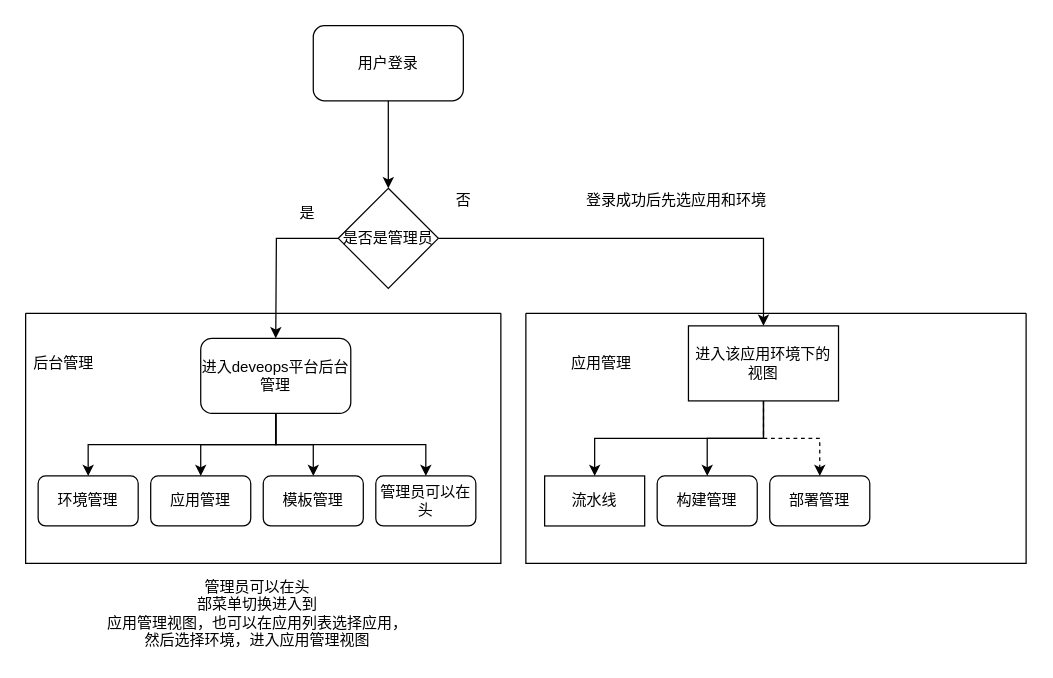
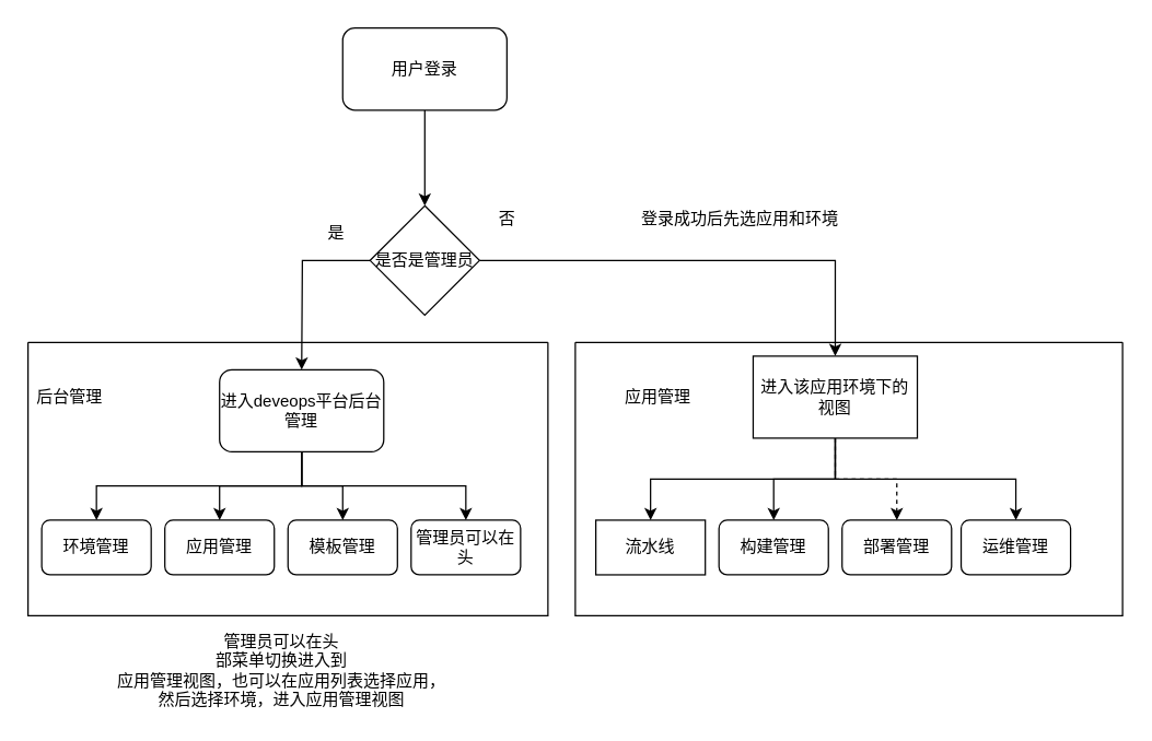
  <mxCell id="0" />
  <mxCell id="1" parent="0" />
  <mxCell id="2" style="edgeStyle=orthogonalEdgeStyle;rounded=0;orthogonalLoop=1;jettySize=auto;html=1;exitX=0.5;exitY=1;exitDx=0;exitDy=0;" parent="1" source="3" target="6" edge="1"><mxGeometry relative="1" as="geometry" /></mxCell>
  <mxCell id="3" value="用户登录" style="rounded=1;whiteSpace=wrap;html=1;" parent="1" vertex="1"><mxGeometry x="250" y="20" width="120" height="60" as="geometry" /></mxCell>
  <mxCell id="4" style="edgeStyle=orthogonalEdgeStyle;rounded=0;orthogonalLoop=1;jettySize=auto;html=1;exitX=0;exitY=0.5;exitDx=0;exitDy=0;" parent="1" source="6" edge="1"><mxGeometry relative="1" as="geometry"><mxPoint x="220" y="270" as="targetPoint" /></mxGeometry></mxCell>
  <mxCell id="5" style="edgeStyle=orthogonalEdgeStyle;rounded=0;orthogonalLoop=1;jettySize=auto;html=1;exitX=1;exitY=0.5;exitDx=0;exitDy=0;entryX=0.5;entryY=0;entryDx=0;entryDy=0;" parent="1" source="6" target="24" edge="1"><mxGeometry relative="1" as="geometry"><mxPoint x="610" y="250" as="targetPoint" /></mxGeometry></mxCell>
  <mxCell id="6" value="是否是管理员" style="rhombus;whiteSpace=wrap;html=1;" parent="1" vertex="1"><mxGeometry x="270" y="150" width="80" height="80" as="geometry" /></mxCell>
  <mxCell id="7" value="是" style="text;html=1;align=center;verticalAlign=middle;resizable=0;points=[];autosize=1;strokeColor=none;fillColor=none;" parent="1" vertex="1"><mxGeometry x="230" y="160" width="30" height="20" as="geometry" /></mxCell>
  <mxCell id="8" value="否" style="text;html=1;align=center;verticalAlign=middle;resizable=0;points=[];autosize=1;strokeColor=none;fillColor=none;" parent="1" vertex="1"><mxGeometry x="355" y="150" width="30" height="20" as="geometry" /></mxCell>
  <mxCell id="9" style="edgeStyle=orthogonalEdgeStyle;rounded=0;orthogonalLoop=1;jettySize=auto;html=1;exitX=0.5;exitY=1;exitDx=0;exitDy=0;" parent="1" source="13" target="14" edge="1"><mxGeometry relative="1" as="geometry" /></mxCell>
  <mxCell id="10" style="edgeStyle=orthogonalEdgeStyle;rounded=0;orthogonalLoop=1;jettySize=auto;html=1;exitX=0.5;exitY=1;exitDx=0;exitDy=0;entryX=0.5;entryY=0;entryDx=0;entryDy=0;" parent="1" source="13" target="15" edge="1"><mxGeometry relative="1" as="geometry" /></mxCell>
  <mxCell id="11" style="edgeStyle=orthogonalEdgeStyle;rounded=0;orthogonalLoop=1;jettySize=auto;html=1;exitX=0.5;exitY=1;exitDx=0;exitDy=0;entryX=0.5;entryY=0;entryDx=0;entryDy=0;" parent="1" source="13" target="17" edge="1"><mxGeometry relative="1" as="geometry" /></mxCell>
  <mxCell id="12" style="edgeStyle=orthogonalEdgeStyle;rounded=0;orthogonalLoop=1;jettySize=auto;html=1;exitX=0.5;exitY=1;exitDx=0;exitDy=0;entryX=0.5;entryY=0;entryDx=0;entryDy=0;" parent="1" source="13" target="16" edge="1"><mxGeometry relative="1" as="geometry" /></mxCell>
  <mxCell id="13" value="进入deveops平台后台管理" style="rounded=1;whiteSpace=wrap;html=1;" parent="1" vertex="1"><mxGeometry x="160" y="270" width="120" height="60" as="geometry" /></mxCell>
  <mxCell id="14" value="环境管理" style="rounded=1;whiteSpace=wrap;html=1;" parent="1" vertex="1"><mxGeometry x="30" y="380" width="80" height="40" as="geometry" /></mxCell>
  <mxCell id="15" value="应用管理" style="rounded=1;whiteSpace=wrap;html=1;" parent="1" vertex="1"><mxGeometry x="120" y="380" width="80" height="40" as="geometry" /></mxCell>
  <mxCell id="16" value="模板管理" style="rounded=1;whiteSpace=wrap;html=1;" parent="1" vertex="1"><mxGeometry x="210" y="380" width="80" height="40" as="geometry" /></mxCell>
  <mxCell id="17" value="管理员可以在头" style="rounded=1;whiteSpace=wrap;html=1;" parent="1" vertex="1"><mxGeometry x="300" y="380" width="80" height="40" as="geometry" /></mxCell>
  <mxCell id="18" value="" style="swimlane;startSize=0;" parent="1" vertex="1"><mxGeometry x="20" y="250" width="380" height="200" as="geometry" /></mxCell>
  <mxCell id="19" value="后台管理" style="text;html=1;align=center;verticalAlign=middle;resizable=0;points=[];autosize=1;strokeColor=none;fillColor=none;" parent="1" vertex="1"><mxGeometry x="20" y="280" width="60" height="20" as="geometry" /></mxCell>
  <mxCell id="20" style="edgeStyle=orthogonalEdgeStyle;rounded=0;orthogonalLoop=1;jettySize=auto;html=1;exitX=0.5;exitY=1;exitDx=0;exitDy=0;fontColor=#000000;" parent="1" source="24" target="26" edge="1"><mxGeometry relative="1" as="geometry" /></mxCell>
  <mxCell id="21" style="edgeStyle=orthogonalEdgeStyle;rounded=0;orthogonalLoop=1;jettySize=auto;html=1;exitX=0.5;exitY=1;exitDx=0;exitDy=0;entryX=0.5;entryY=0;entryDx=0;entryDy=0;fontColor=#000000;" parent="1" source="24" target="27" edge="1"><mxGeometry relative="1" as="geometry" /></mxCell>
  <mxCell id="22" style="edgeStyle=orthogonalEdgeStyle;rounded=0;orthogonalLoop=1;jettySize=auto;html=1;exitX=0.5;exitY=1;exitDx=0;exitDy=0;entryX=0.5;entryY=0;entryDx=0;entryDy=0;fontColor=#000000;dashed=1;" parent="1" source="24" target="28" edge="1"><mxGeometry relative="1" as="geometry" /></mxCell>
+ <mxCell id="23" style="edgeStyle=orthogonalEdgeStyle;rounded=0;orthogonalLoop=1;jettySize=auto;html=1;exitX=0.5;exitY=1;exitDx=0;exitDy=0;fontColor=#000000;" parent="1" source="24" target="30" edge="1"><mxGeometry relative="1" as="geometry" /></mxCell>
  <mxCell id="24" value="进入该应用环境下的视图" style="whiteSpace=wrap;html=1;rounded=0;" parent="1" vertex="1"><mxGeometry x="550" y="260" width="120" height="60" as="geometry" /></mxCell>
  <mxCell id="25" value="登录成功后先选应用和环境" style="text;html=1;align=center;verticalAlign=middle;resizable=0;points=[];autosize=1;strokeColor=none;fillColor=none;" parent="1" vertex="1"><mxGeometry x="460" y="150" width="160" height="20" as="geometry" /></mxCell>
  <mxCell id="26" value="流水线" style="whiteSpace=wrap;html=1;rounded=0;" parent="1" vertex="1"><mxGeometry x="435" y="380" width="80" height="40" as="geometry" /></mxCell>
  <mxCell id="27" value="构建管理" style="rounded=1;whiteSpace=wrap;html=1;" parent="1" vertex="1"><mxGeometry x="525" y="380" width="80" height="40" as="geometry" /></mxCell>
  <mxCell id="28" value="部署管理" style="rounded=1;whiteSpace=wrap;html=1;" parent="1" vertex="1"><mxGeometry x="615" y="380" width="80" height="40" as="geometry" /></mxCell>
  <mxCell id="29" value="应用管理" style="text;html=1;align=center;verticalAlign=middle;resizable=0;points=[];autosize=1;strokeColor=none;fillColor=none;fontColor=#000000;" parent="1" vertex="1"><mxGeometry x="450" y="280" width="60" height="20" as="geometry" /></mxCell>
+ <mxCell id="30" value="运维管理" style="rounded=1;whiteSpace=wrap;html=1;" parent="1" vertex="1"><mxGeometry x="702" y="380" width="80" height="40" as="geometry" /></mxCell>
  <mxCell id="31" value="" style="swimlane;startSize=0;fontColor=#000000;" parent="1" vertex="1"><mxGeometry x="420" y="250" width="400" height="200" as="geometry" /></mxCell>
  <mxCell id="32" value="管理员可以在头&lt;br&gt;部菜单切换进入到&lt;br&gt;应用管理视图，也可以在应用列表选择应用，&lt;br&gt;然后选择环境，进入应用管理视图" style="text;html=1;align=center;verticalAlign=middle;resizable=0;points=[];autosize=1;strokeColor=none;fillColor=none;fontColor=#000000;" parent="1" vertex="1"><mxGeometry x="75" y="460" width="260" height="60" as="geometry" /></mxCell>
